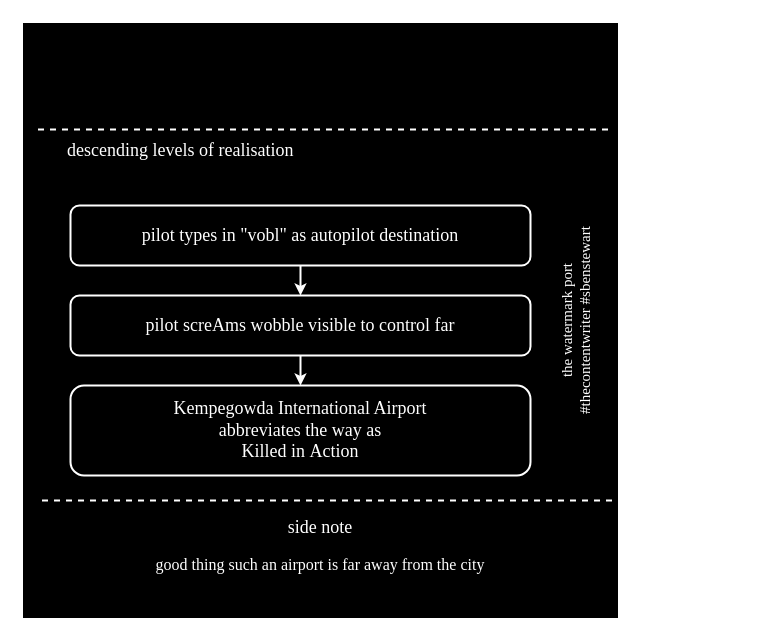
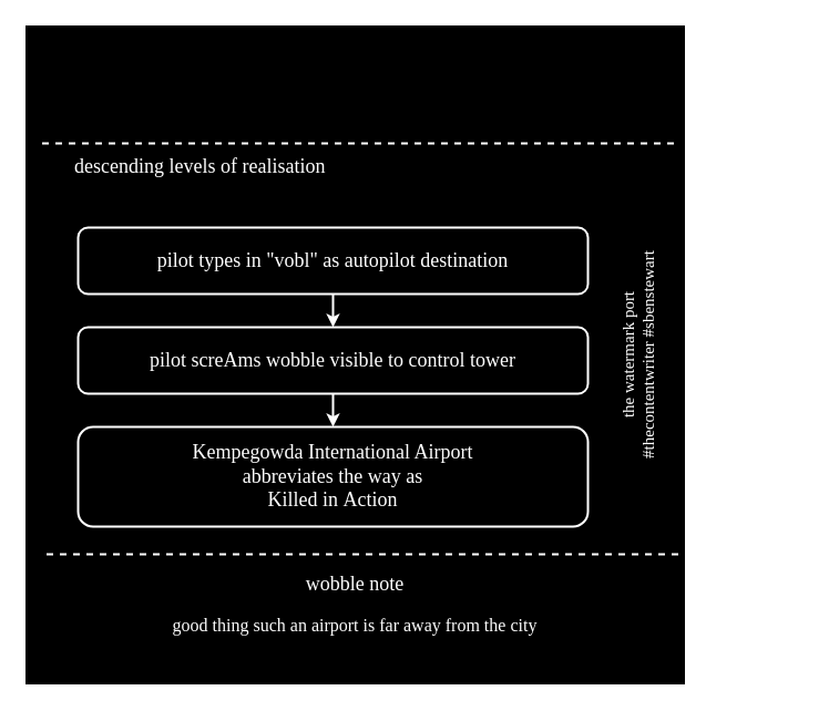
  <mxCell id="0" />
  <mxCell id="1" parent="0" />
  <mxCell id="2" value="" style="whiteSpace=wrap;html=1;aspect=fixed;strokeWidth=5;fontFamily=xkcd;fillColor=#000000;strokeColor=#FFFFFF;" parent="1" vertex="1"><mxGeometry x="20" y="20" width="600" height="600" as="geometry" /></mxCell>
  <mxCell id="3" value="" style="endArrow=none;dashed=1;html=1;strokeWidth=2;strokeColor=#FFFFFF;" parent="1" edge="1"><mxGeometry width="50" height="50" relative="1" as="geometry"><mxPoint x="607.5" y="129" as="sourcePoint" /><mxPoint x="32.5" y="129" as="targetPoint" /></mxGeometry></mxCell>
  <mxCell id="4" value="" style="endArrow=none;dashed=1;html=1;strokeWidth=2;strokeColor=#FFFFFF;" parent="1" edge="1"><mxGeometry width="50" height="50" relative="1" as="geometry"><mxPoint x="611.5" y="500" as="sourcePoint" /><mxPoint x="36.5" y="500" as="targetPoint" /></mxGeometry></mxCell>
- <mxCell id="5" value="&lt;font style=&quot;font-size: 18px&quot;&gt;&lt;font color=&quot;#ffffff&quot; style=&quot;font-size: 18px&quot;&gt;&lt;span&gt;side note&lt;/span&gt;&lt;/font&gt;&lt;br&gt;&lt;/font&gt;" style="text;html=1;strokeColor=none;fillColor=none;align=center;verticalAlign=middle;whiteSpace=wrap;rounded=0;fontFamily=xkcd;" parent="1" vertex="1"><mxGeometry x="20" y="507" width="600" height="40" as="geometry" /></mxCell>
+ <mxCell id="5" value="&lt;font style=&quot;font-size: 18px&quot;&gt;&lt;font color=&quot;#ffffff&quot; style=&quot;font-size: 18px&quot;&gt;&lt;span&gt;wobble note&lt;/span&gt;&lt;/font&gt;&lt;br&gt;&lt;/font&gt;" style="text;html=1;strokeColor=none;fillColor=none;align=center;verticalAlign=middle;whiteSpace=wrap;rounded=0;fontFamily=xkcd;" parent="1" vertex="1"><mxGeometry x="20" y="507" width="600" height="40" as="geometry" /></mxCell>
  <mxCell id="6" style="edgeStyle=orthogonalEdgeStyle;rounded=0;orthogonalLoop=1;jettySize=auto;html=1;exitX=0.5;exitY=1;exitDx=0;exitDy=0;strokeWidth=2;" parent="1" edge="1"><mxGeometry relative="1" as="geometry"><mxPoint x="471" y="381" as="sourcePoint" /><mxPoint x="471" y="381" as="targetPoint" /></mxGeometry></mxCell>
  <mxCell id="7" value="&lt;font style=&quot;font-size: 15px&quot;&gt;&lt;font color=&quot;#ffffff&quot;&gt;the watermark port&lt;br&gt;#thecontentwriter #sbenstewart&lt;/font&gt;&lt;br&gt;&lt;/font&gt;" style="text;html=1;strokeColor=none;fillColor=none;align=center;verticalAlign=middle;whiteSpace=wrap;rounded=0;rotation=-90;fontFamily=xkcd;" parent="1" vertex="1"><mxGeometry x="415" y="310" width="320" height="20" as="geometry" /></mxCell>
  <mxCell id="8" value="&lt;div&gt;&lt;/div&gt;&lt;span style=&quot;font-size: 18px&quot;&gt;descending&amp;nbsp;levels of realisation&lt;/span&gt;" style="text;html=1;fillColor=none;align=left;verticalAlign=middle;whiteSpace=wrap;rounded=0;fontFamily=xkcd;fontColor=#FFFFFF;" parent="1" vertex="1"><mxGeometry x="65" y="130" width="380" height="40" as="geometry" /></mxCell>
  <mxCell id="9" value="&lt;div style=&quot;text-align: left&quot;&gt;&lt;font color=&quot;#ffffff&quot;&gt;&lt;span style=&quot;font-size: 16px&quot;&gt;good thing such an airport is far away from the city&lt;/span&gt;&lt;/font&gt;&lt;/div&gt;" style="text;html=1;strokeColor=none;fillColor=none;align=center;verticalAlign=middle;whiteSpace=wrap;rounded=0;fontFamily=xkcd;" parent="1" vertex="1"><mxGeometry x="20" y="540" width="600" height="48" as="geometry" /></mxCell>
  <mxCell id="10" value="&lt;span style=&quot;color: rgb(255 , 255 , 255) ; font-family: &amp;#34;xkcd&amp;#34; ; font-size: 18px ; text-align: left&quot;&gt;pilot types in &quot;vobl&quot; as autopilot destination&lt;/span&gt;" style="rounded=1;whiteSpace=wrap;html=1;strokeColor=#FFFFFF;fillColor=none;strokeWidth=2;" vertex="1" parent="1"><mxGeometry x="70" y="205" width="460" height="60" as="geometry" /></mxCell>
- <mxCell id="11" value="&lt;span style=&quot;color: rgb(255 , 255 , 255) ; font-family: &amp;#34;xkcd&amp;#34; ; font-size: 18px ; text-align: left&quot;&gt;pilot screAms wobble visible to control far&lt;/span&gt;" style="rounded=1;whiteSpace=wrap;html=1;strokeColor=#FFFFFF;fillColor=none;strokeWidth=2;" vertex="1" parent="1"><mxGeometry x="70" y="295" width="460" height="60" as="geometry" /></mxCell>
+ <mxCell id="11" value="&lt;span style=&quot;color: rgb(255 , 255 , 255) ; font-family: &amp;#34;xkcd&amp;#34; ; font-size: 18px ; text-align: left&quot;&gt;pilot screAms wobble visible to control tower&lt;/span&gt;" style="rounded=1;whiteSpace=wrap;html=1;strokeColor=#FFFFFF;fillColor=none;strokeWidth=2;" vertex="1" parent="1"><mxGeometry x="70" y="295" width="460" height="60" as="geometry" /></mxCell>
  <mxCell id="12" value="&lt;span style=&quot;text-align: left&quot;&gt;&lt;font color=&quot;#ffffff&quot; face=&quot;xkcd&quot;&gt;&lt;span style=&quot;font-size: 18px&quot;&gt;Kempegowda International Airport&lt;/span&gt;&lt;/font&gt;&lt;br&gt;&lt;font color=&quot;#ffffff&quot; face=&quot;xkcd&quot;&gt;&lt;span style=&quot;font-size: 18px&quot;&gt;abbreviates the way as &lt;/span&gt;&lt;/font&gt;&lt;br&gt;&lt;font color=&quot;#ffffff&quot; face=&quot;xkcd&quot;&gt;&lt;span style=&quot;font-size: 18px&quot;&gt;Killed in&amp;nbsp;&lt;/span&gt;&lt;/font&gt;&lt;/span&gt;&lt;font color=&quot;#ffffff&quot; face=&quot;xkcd&quot;&gt;&lt;span style=&quot;font-size: 18px&quot;&gt;Action&lt;/span&gt;&lt;/font&gt;" style="rounded=1;whiteSpace=wrap;html=1;strokeColor=#FFFFFF;fillColor=none;strokeWidth=2;" vertex="1" parent="1"><mxGeometry x="70" y="385" width="460" height="90" as="geometry" /></mxCell>
  <mxCell id="13" value="" style="endArrow=classic;html=1;strokeWidth=2;strokeColor=#FFFFFF;" edge="1" parent="1" source="10" target="11"><mxGeometry width="50" height="50" relative="1" as="geometry"><mxPoint x="310" y="320" as="sourcePoint" /><mxPoint x="360" y="270" as="targetPoint" /></mxGeometry></mxCell>
  <mxCell id="14" value="" style="endArrow=classic;html=1;strokeColor=#FFFFFF;strokeWidth=2;exitX=0.5;exitY=1;exitDx=0;exitDy=0;entryX=0.5;entryY=0;entryDx=0;entryDy=0;" edge="1" parent="1" source="11" target="12"><mxGeometry width="50" height="50" relative="1" as="geometry"><mxPoint x="420" y="360" as="sourcePoint" /><mxPoint x="470" y="310" as="targetPoint" /></mxGeometry></mxCell>
